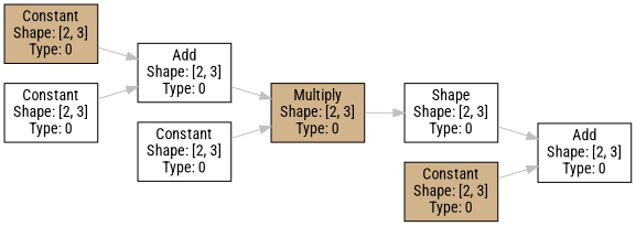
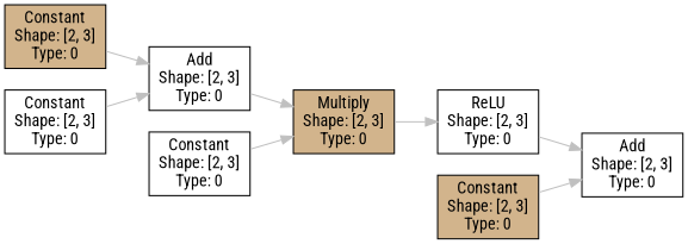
  digraph {
    rankdir=LR
    fontname="Roboto Condensed"
    node [fillcolor=white shape=box style=filled fontname="Roboto Condensed"]
    edge [color=gray fontname="Roboto Condensed"]
    n1 [label="Add\nShape: [2, 3]\nType: 0"]
-   n2 [label="Shape\nShape: [2, 3]\nType: 0"]
+   n2 [label="ReLU\nShape: [2, 3]\nType: 0"]
    n3 [fillcolor=tan label="Multiply\nShape: [2, 3]\nType: 0"]
    n4 [label="Add\nShape: [2, 3]\nType: 0"]
    n5 [fillcolor=tan label="Constant\nShape: [2, 3]\nType: 0"]
    n6 [label="Constant\nShape: [2, 3]\nType: 0"]
    n7 [label="Constant\nShape: [2, 3]\nType: 0"]
    n8 [fillcolor=tan label="Constant\nShape: [2, 3]\nType: 0"]
    n2 -> n1
    n3 -> n2
    n4 -> n3
    n5 -> n4
    n6 -> n4
    n7 -> n3
    n8 -> n1
  }
